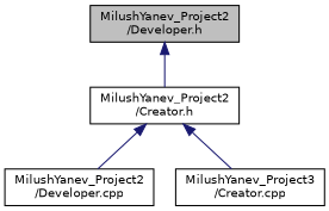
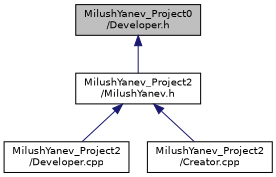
  digraph {
    node [color=black fillcolor=white fontname=Helvetica fontsize=10 shape=record style=filled]
    edge [color=midnightblue dir=back fontname=Helvetica fontsize=10 labelfontname=Helvetica labelfontsize=10 style=solid]
-   n1 [fillcolor=grey75 fontcolor=black height=0.2 label="MilushYanev_Project2\l/Developer.h" width=0.4]
-   n2 [height=0.2 label="MilushYanev_Project2\l/Creator.h" width=0.4]
+   n1 [fillcolor=grey75 fontcolor=black height=0.2 label="MilushYanev_Project0\l/Developer.h" width=0.4]
+   n2 [height=0.2 label="MilushYanev_Project2\l/MilushYanev.h" width=0.4]
    n3 [height=0.2 label="MilushYanev_Project2\l/Developer.cpp" width=0.4]
-   n4 [height=0.2 label="MilushYanev_Project3\l/Creator.cpp" width=0.4]
+   n4 [height=0.2 label="MilushYanev_Project2\l/Creator.cpp" width=0.4]
    n1 -> n2
    n2 -> n3
    n2 -> n4
  }
